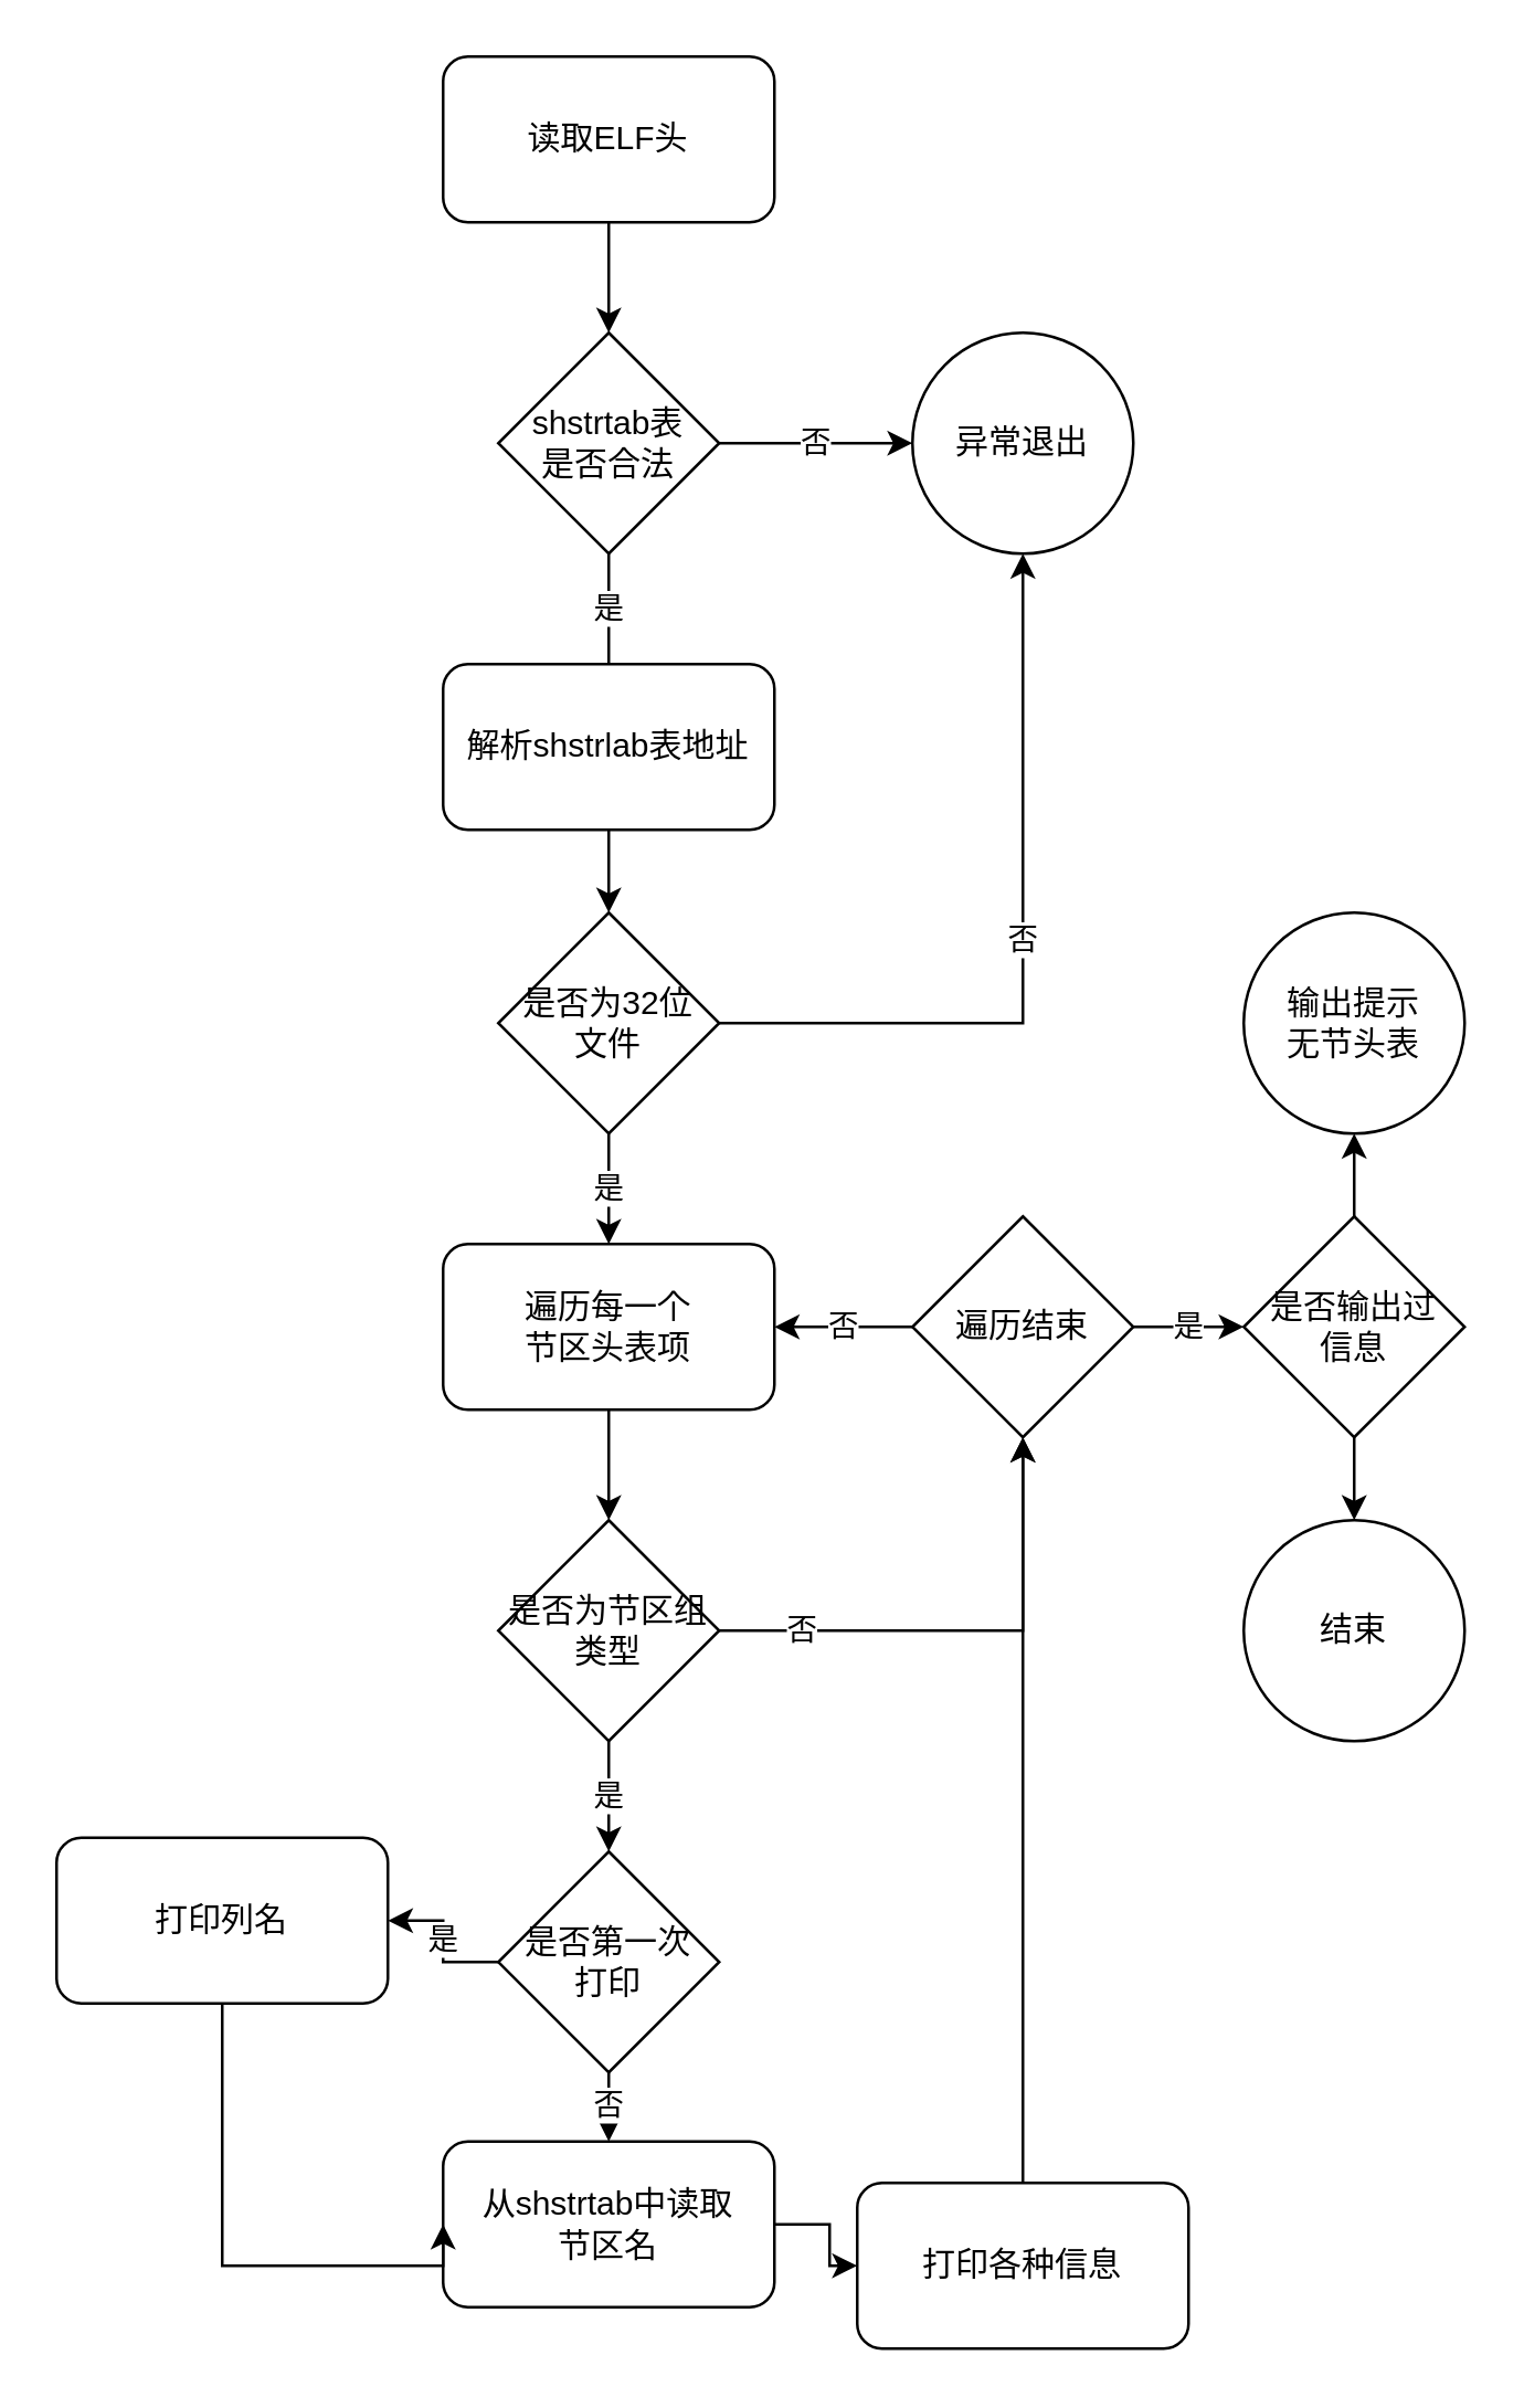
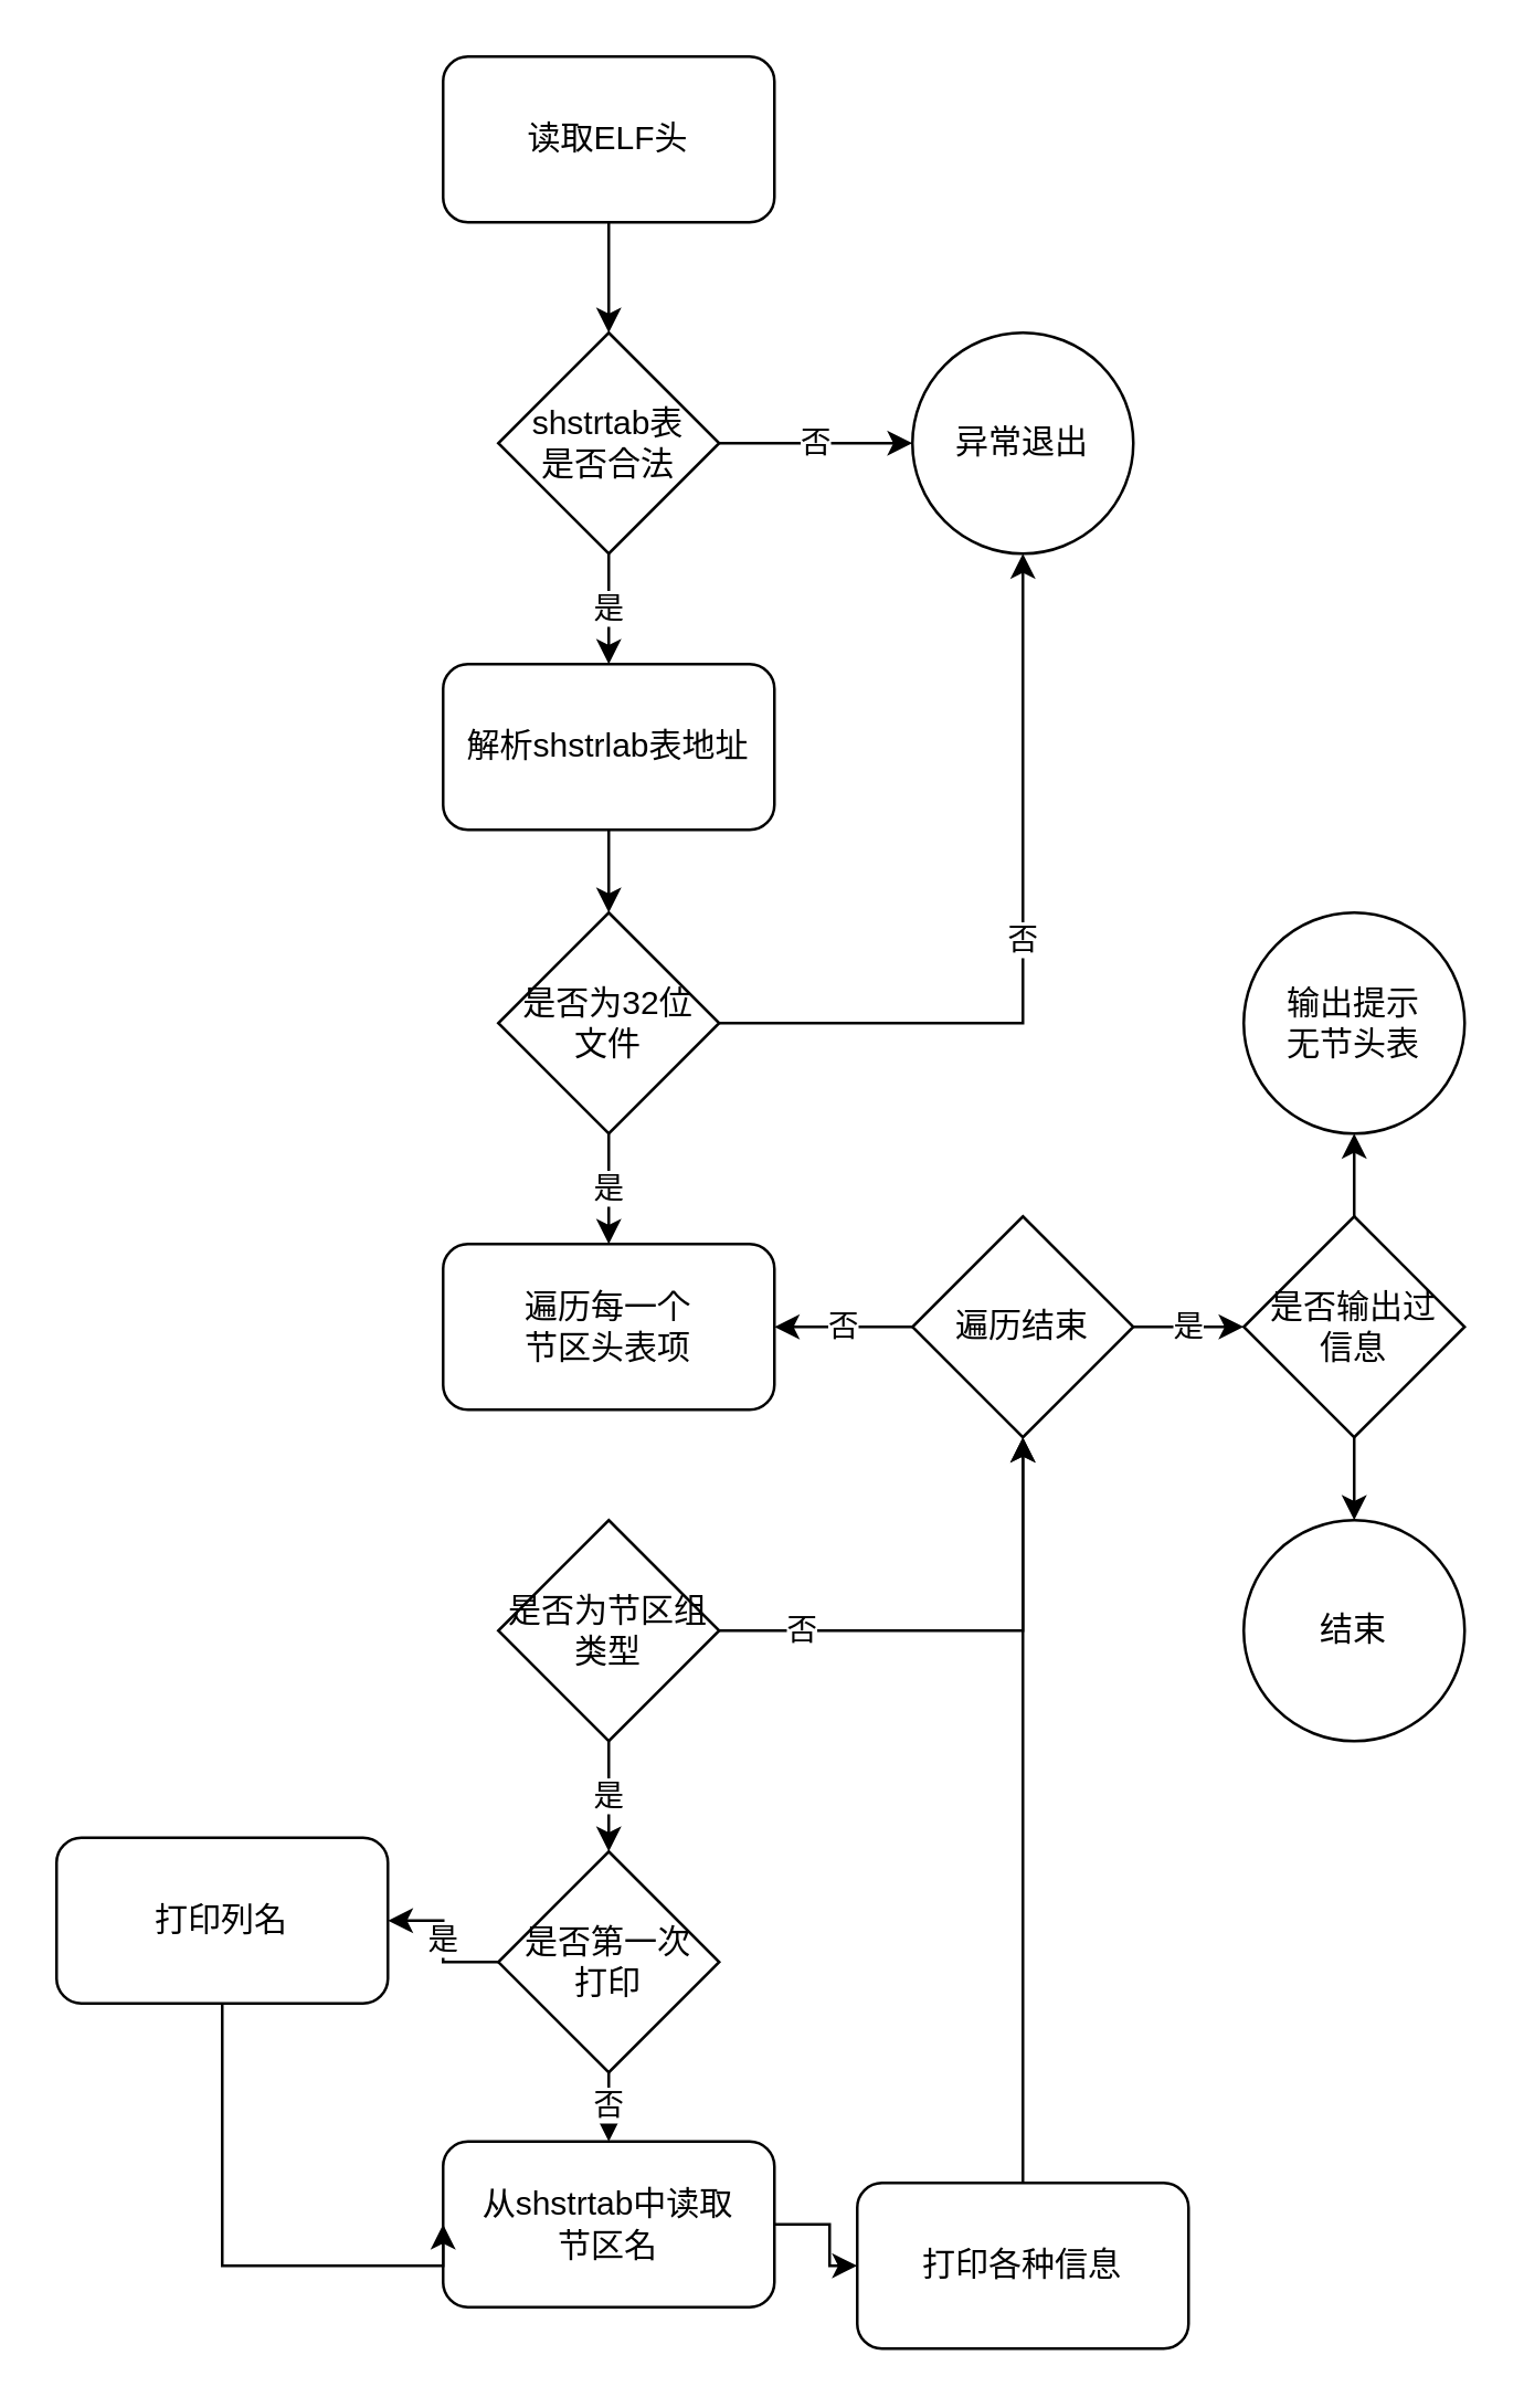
  <mxCell id="0" />
  <mxCell id="1" parent="0" />
  <mxCell id="2" value="" style="edgeStyle=orthogonalEdgeStyle;rounded=0;orthogonalLoop=1;jettySize=auto;html=1;" edge="1" parent="1" source="3" target="8"><mxGeometry relative="1" as="geometry" /></mxCell>
  <mxCell id="3" value="读取ELF头" style="rounded=1;whiteSpace=wrap;html=1;" vertex="1" parent="1"><mxGeometry width="120" height="60" as="geometry" x="160" y="20" /></mxCell>
  <mxCell id="4" value="" style="edgeStyle=orthogonalEdgeStyle;rounded=0;orthogonalLoop=1;jettySize=auto;html=1;" edge="1" parent="1" source="5" target="12"><mxGeometry relative="1" as="geometry" /></mxCell>
  <mxCell id="5" value="解析shstrlab表地址" style="rounded=1;whiteSpace=wrap;html=1;" vertex="1" parent="1"><mxGeometry y="240" width="120" height="60" as="geometry" x="160" /></mxCell>
  <mxCell id="6" value="否" style="edgeStyle=orthogonalEdgeStyle;rounded=0;orthogonalLoop=1;jettySize=auto;html=1;entryX=0;entryY=0.5;entryDx=0;entryDy=0;" edge="1" parent="1" source="8" target="9"><mxGeometry relative="1" as="geometry"><mxPoint x="320" y="170" as="targetPoint" /></mxGeometry></mxCell>
- <mxCell id="7" value="是" style="edgeStyle=orthogonalEdgeStyle;rounded=0;orthogonalLoop=1;jettySize=auto;html=1;endArrow=none;" edge="1" parent="1" source="8" target="5"><mxGeometry relative="1" as="geometry" /></mxCell>
+ <mxCell id="7" value="是" style="edgeStyle=orthogonalEdgeStyle;rounded=0;orthogonalLoop=1;jettySize=auto;html=1;" edge="1" parent="1" source="8" target="5"><mxGeometry relative="1" as="geometry" /></mxCell>
  <mxCell id="8" value="shstrtab表&lt;br&gt;是否合法" style="rhombus;whiteSpace=wrap;html=1;" vertex="1" parent="1"><mxGeometry x="180" y="120" width="80" height="80" as="geometry" /></mxCell>
  <mxCell id="9" value="异常退出" style="ellipse;whiteSpace=wrap;html=1;aspect=fixed;" vertex="1" parent="1"><mxGeometry x="330" y="120" width="80" height="80" as="geometry" /></mxCell>
  <mxCell id="10" value="否" style="edgeStyle=orthogonalEdgeStyle;rounded=0;orthogonalLoop=1;jettySize=auto;html=1;entryX=0.5;entryY=1;entryDx=0;entryDy=0;" edge="1" parent="1" source="12" target="9"><mxGeometry relative="1" as="geometry" /></mxCell>
  <mxCell id="11" value="是" style="edgeStyle=orthogonalEdgeStyle;rounded=0;orthogonalLoop=1;jettySize=auto;html=1;" edge="1" parent="1" source="12" target="14"><mxGeometry relative="1" as="geometry" /></mxCell>
  <mxCell id="12" value="是否为32位&lt;br&gt;文件" style="rhombus;whiteSpace=wrap;html=1;" vertex="1" parent="1"><mxGeometry x="180" y="330" width="80" height="80" as="geometry" /></mxCell>
- <mxCell id="13" value="" style="edgeStyle=orthogonalEdgeStyle;rounded=0;orthogonalLoop=1;jettySize=auto;html=1;entryX=0.5;entryY=0;entryDx=0;entryDy=0;" edge="1" parent="1" source="14" target="20"><mxGeometry relative="1" as="geometry"><mxPoint x="220" y="575" as="targetPoint" /></mxGeometry></mxCell>
  <mxCell id="14" value="遍历每一个&lt;br&gt;节区头表项" style="rounded=1;whiteSpace=wrap;html=1;" vertex="1" parent="1"><mxGeometry y="450" width="120" height="60" as="geometry" x="160" /></mxCell>
  <mxCell id="15" value="否" style="edgeStyle=orthogonalEdgeStyle;rounded=0;orthogonalLoop=1;jettySize=auto;html=1;" edge="1" parent="1" source="17" target="14"><mxGeometry relative="1" as="geometry" /></mxCell>
  <mxCell id="16" value="是" style="edgeStyle=orthogonalEdgeStyle;rounded=0;orthogonalLoop=1;jettySize=auto;html=1;" edge="1" parent="1" source="17" target="32"><mxGeometry relative="1" as="geometry" /></mxCell>
  <mxCell id="17" value="遍历结束" style="rhombus;whiteSpace=wrap;html=1;" vertex="1" parent="1"><mxGeometry x="330" y="440" width="80" height="80" as="geometry" /></mxCell>
  <mxCell id="18" value="否" style="edgeStyle=orthogonalEdgeStyle;rounded=0;orthogonalLoop=1;jettySize=auto;html=1;entryX=0.5;entryY=1;entryDx=0;entryDy=0;" edge="1" parent="1" source="20" target="17"><mxGeometry x="-0.667" relative="1" as="geometry"><mxPoint as="offset" /></mxGeometry></mxCell>
  <mxCell id="19" value="是" style="edgeStyle=orthogonalEdgeStyle;rounded=0;orthogonalLoop=1;jettySize=auto;html=1;entryX=0.5;entryY=0;entryDx=0;entryDy=0;" edge="1" parent="1" source="20" target="27"><mxGeometry relative="1" as="geometry"><mxPoint x="330" y="650" as="targetPoint" /></mxGeometry></mxCell>
  <mxCell id="20" value="是否为节区组&lt;br&gt;类型" style="rhombus;whiteSpace=wrap;html=1;" vertex="1" parent="1"><mxGeometry x="180" y="550" width="80" height="80" as="geometry" /></mxCell>
  <mxCell id="21" value="" style="edgeStyle=orthogonalEdgeStyle;rounded=0;orthogonalLoop=1;jettySize=auto;html=1;" edge="1" parent="1" source="22" target="24"><mxGeometry relative="1" as="geometry" /></mxCell>
  <mxCell id="22" value="从shstrtab中读取&lt;br&gt;节区名" style="rounded=1;whiteSpace=wrap;html=1;" vertex="1" parent="1"><mxGeometry x="160" y="775" width="120" height="60" as="geometry" /></mxCell>
  <mxCell id="23" style="edgeStyle=orthogonalEdgeStyle;rounded=0;orthogonalLoop=1;jettySize=auto;html=1;" edge="1" parent="1" source="24"><mxGeometry relative="1" as="geometry"><mxPoint x="370" y="520" as="targetPoint" /></mxGeometry></mxCell>
  <mxCell id="24" value="打印各种信息" style="rounded=1;whiteSpace=wrap;html=1;" vertex="1" parent="1"><mxGeometry x="310" y="790" width="120" height="60" as="geometry" /></mxCell>
  <mxCell id="25" value="是" style="edgeStyle=orthogonalEdgeStyle;rounded=0;orthogonalLoop=1;jettySize=auto;html=1;" edge="1" parent="1" source="27" target="29"><mxGeometry relative="1" as="geometry" /></mxCell>
  <mxCell id="26" value="否" style="edgeStyle=orthogonalEdgeStyle;rounded=0;orthogonalLoop=1;jettySize=auto;html=1;" edge="1" parent="1" source="27" target="22"><mxGeometry relative="1" as="geometry" /></mxCell>
  <mxCell id="27" value="是否第一次&lt;br&gt;打印" style="rhombus;whiteSpace=wrap;html=1;" vertex="1" parent="1"><mxGeometry x="180" y="670" width="80" height="80" as="geometry" /></mxCell>
  <mxCell id="28" style="edgeStyle=orthogonalEdgeStyle;rounded=0;orthogonalLoop=1;jettySize=auto;html=1;entryX=0;entryY=0.5;entryDx=0;entryDy=0;" edge="1" parent="1" source="29" target="22"><mxGeometry relative="1" as="geometry"><Array as="points"><mxPoint x="80" y="820" /></Array></mxGeometry></mxCell>
  <mxCell id="29" value="打印列名" style="rounded=1;whiteSpace=wrap;html=1;" vertex="1" parent="1"><mxGeometry x="20" y="665" width="120" height="60" as="geometry" /></mxCell>
  <mxCell id="30" value="" style="edgeStyle=orthogonalEdgeStyle;rounded=0;orthogonalLoop=1;jettySize=auto;html=1;" edge="1" parent="1" source="32" target="33"><mxGeometry relative="1" as="geometry" /></mxCell>
  <mxCell id="31" value="" style="edgeStyle=orthogonalEdgeStyle;rounded=0;orthogonalLoop=1;jettySize=auto;html=1;" edge="1" parent="1" source="32" target="34"><mxGeometry relative="1" as="geometry" /></mxCell>
  <mxCell id="32" value="是否输出过&lt;br&gt;信息" style="rhombus;whiteSpace=wrap;html=1;" vertex="1" parent="1"><mxGeometry x="450" y="440" width="80" height="80" as="geometry" /></mxCell>
  <mxCell id="33" value="输出提示&lt;br&gt;无节头表" style="ellipse;whiteSpace=wrap;html=1;aspect=fixed;" vertex="1" parent="1"><mxGeometry x="450" y="330" width="80" height="80" as="geometry" /></mxCell>
  <mxCell id="34" value="结束" style="ellipse;whiteSpace=wrap;html=1;aspect=fixed;" vertex="1" parent="1"><mxGeometry x="450" y="550" width="80" height="80" as="geometry" /></mxCell>
